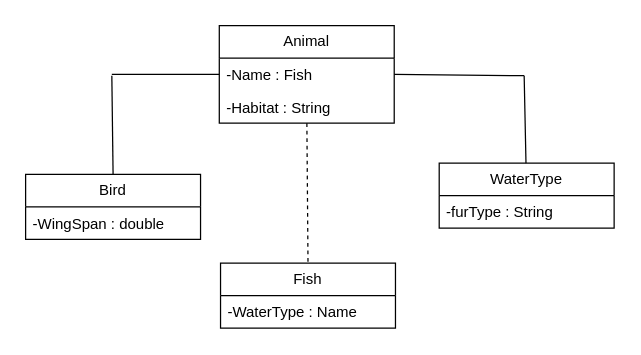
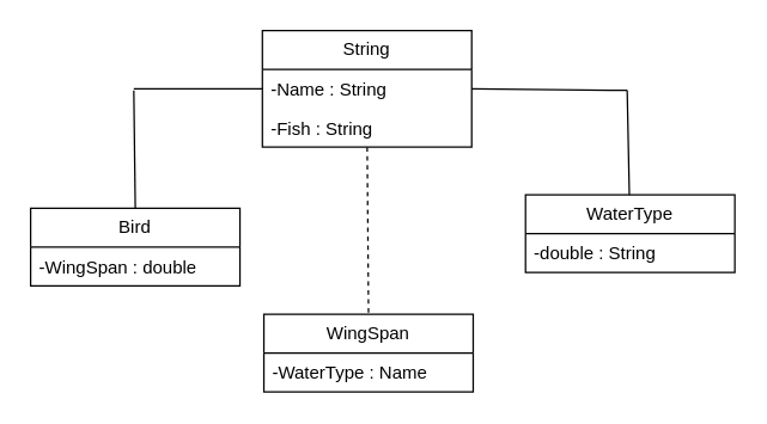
  <mxCell id="0" />
  <mxCell id="1" parent="0" />
- <mxCell id="2" value="Animal" style="swimlane;fontStyle=0;childLayout=stackLayout;horizontal=1;startSize=26;fillColor=none;horizontalStack=0;resizeParent=1;resizeParentMax=0;resizeLast=0;collapsible=1;marginBottom=0;whiteSpace=wrap;html=1;" vertex="1" parent="1"><mxGeometry x="175" y="20" width="140" height="78" as="geometry" /></mxCell>
- <mxCell id="3" value="-Name : Fish" style="text;strokeColor=none;fillColor=none;align=left;verticalAlign=top;spacingLeft=4;spacingRight=4;overflow=hidden;rotatable=0;points=[[0,0.5],[1,0.5]];portConstraint=eastwest;whiteSpace=wrap;html=1;" vertex="1" parent="2"><mxGeometry y="26" width="140" height="26" as="geometry" /></mxCell>
- <mxCell id="4" value="-Habitat : String" style="text;strokeColor=none;fillColor=none;align=left;verticalAlign=top;spacingLeft=4;spacingRight=4;overflow=hidden;rotatable=0;points=[[0,0.5],[1,0.5]];portConstraint=eastwest;whiteSpace=wrap;html=1;" vertex="1" parent="2"><mxGeometry y="52" width="140" height="26" as="geometry" /></mxCell>
+ <mxCell id="2" value="String" style="swimlane;fontStyle=0;childLayout=stackLayout;horizontal=1;startSize=26;fillColor=none;horizontalStack=0;resizeParent=1;resizeParentMax=0;resizeLast=0;collapsible=1;marginBottom=0;whiteSpace=wrap;html=1;" vertex="1" parent="1"><mxGeometry x="175" y="20" width="140" height="78" as="geometry" /></mxCell>
+ <mxCell id="3" value="-Name : String" style="text;strokeColor=none;fillColor=none;align=left;verticalAlign=top;spacingLeft=4;spacingRight=4;overflow=hidden;rotatable=0;points=[[0,0.5],[1,0.5]];portConstraint=eastwest;whiteSpace=wrap;html=1;" vertex="1" parent="2"><mxGeometry y="26" width="140" height="26" as="geometry" /></mxCell>
+ <mxCell id="4" value="-Fish : String" style="text;strokeColor=none;fillColor=none;align=left;verticalAlign=top;spacingLeft=4;spacingRight=4;overflow=hidden;rotatable=0;points=[[0,0.5],[1,0.5]];portConstraint=eastwest;whiteSpace=wrap;html=1;" vertex="1" parent="2"><mxGeometry y="52" width="140" height="26" as="geometry" /></mxCell>
  <mxCell id="5" value="Bird" style="swimlane;fontStyle=0;childLayout=stackLayout;horizontal=1;startSize=26;fillColor=none;horizontalStack=0;resizeParent=1;resizeParentMax=0;resizeLast=0;collapsible=1;marginBottom=0;whiteSpace=wrap;html=1;" vertex="1" parent="1"><mxGeometry x="20" y="139" width="140" height="52" as="geometry" /></mxCell>
  <mxCell id="6" value="-WingSpan : double" style="text;strokeColor=none;fillColor=none;align=left;verticalAlign=top;spacingLeft=4;spacingRight=4;overflow=hidden;rotatable=0;points=[[0,0.5],[1,0.5]];portConstraint=eastwest;whiteSpace=wrap;html=1;" vertex="1" parent="5"><mxGeometry y="26" width="140" height="26" as="geometry" /></mxCell>
- <mxCell id="7" value="Fish" style="swimlane;fontStyle=0;childLayout=stackLayout;horizontal=1;startSize=26;fillColor=none;horizontalStack=0;resizeParent=1;resizeParentMax=0;resizeLast=0;collapsible=1;marginBottom=0;whiteSpace=wrap;html=1;" vertex="1" parent="1"><mxGeometry x="176" y="210" width="140" height="52" as="geometry" /></mxCell>
+ <mxCell id="7" value="WingSpan" style="swimlane;fontStyle=0;childLayout=stackLayout;horizontal=1;startSize=26;fillColor=none;horizontalStack=0;resizeParent=1;resizeParentMax=0;resizeLast=0;collapsible=1;marginBottom=0;whiteSpace=wrap;html=1;" vertex="1" parent="1"><mxGeometry x="176" y="210" width="140" height="52" as="geometry" /></mxCell>
  <mxCell id="8" value="-WaterType : Name" style="text;strokeColor=none;fillColor=none;align=left;verticalAlign=top;spacingLeft=4;spacingRight=4;overflow=hidden;rotatable=0;points=[[0,0.5],[1,0.5]];portConstraint=eastwest;whiteSpace=wrap;html=1;" vertex="1" parent="7"><mxGeometry y="26" width="140" height="26" as="geometry" /></mxCell>
  <mxCell id="9" value="WaterType" style="swimlane;fontStyle=0;childLayout=stackLayout;horizontal=1;startSize=26;fillColor=none;horizontalStack=0;resizeParent=1;resizeParentMax=0;resizeLast=0;collapsible=1;marginBottom=0;whiteSpace=wrap;html=1;" vertex="1" parent="1"><mxGeometry x="351" y="130" width="140" height="52" as="geometry" /></mxCell>
- <mxCell id="10" value="-furType : String" style="text;strokeColor=none;fillColor=none;align=left;verticalAlign=top;spacingLeft=4;spacingRight=4;overflow=hidden;rotatable=0;points=[[0,0.5],[1,0.5]];portConstraint=eastwest;whiteSpace=wrap;html=1;" vertex="1" parent="9"><mxGeometry y="26" width="140" height="26" as="geometry" /></mxCell>
+ <mxCell id="10" value="-double : String" style="text;strokeColor=none;fillColor=none;align=left;verticalAlign=top;spacingLeft=4;spacingRight=4;overflow=hidden;rotatable=0;points=[[0,0.5],[1,0.5]];portConstraint=eastwest;whiteSpace=wrap;html=1;" vertex="1" parent="9"><mxGeometry y="26" width="140" height="26" as="geometry" /></mxCell>
  <mxCell id="11" value="" style="endArrow=none;html=1;rounded=0;exitX=0;exitY=0.5;exitDx=0;exitDy=0;" edge="1" parent="1" source="3"><mxGeometry relative="1" as="geometry"><mxPoint x="219" y="100" as="sourcePoint" /><mxPoint x="89" y="59" as="targetPoint" /></mxGeometry></mxCell>
  <mxCell id="12" value="" style="endArrow=none;html=1;rounded=0;exitX=1;exitY=0.5;exitDx=0;exitDy=0;" edge="1" parent="1" source="3"><mxGeometry relative="1" as="geometry"><mxPoint x="259" y="190" as="sourcePoint" /><mxPoint x="419" y="60" as="targetPoint" /></mxGeometry></mxCell>
  <mxCell id="13" value="" style="endArrow=none;html=1;rounded=0;" edge="1" parent="1" target="9"><mxGeometry relative="1" as="geometry"><mxPoint x="419" y="60" as="sourcePoint" /><mxPoint x="419" y="190" as="targetPoint" /></mxGeometry></mxCell>
  <mxCell id="14" value="" style="endArrow=none;html=1;rounded=0;entryX=0.5;entryY=0;entryDx=0;entryDy=0;" edge="1" parent="1" target="5"><mxGeometry relative="1" as="geometry"><mxPoint x="89" y="60" as="sourcePoint" /><mxPoint x="419" y="190" as="targetPoint" /></mxGeometry></mxCell>
  <mxCell id="15" value="" style="endArrow=none;html=1;rounded=0;entryX=0.5;entryY=0;entryDx=0;entryDy=0;dashed=1;" edge="1" parent="1" source="4" target="7"><mxGeometry relative="1" as="geometry"><mxPoint x="259" y="190" as="sourcePoint" /><mxPoint x="419" y="190" as="targetPoint" /></mxGeometry></mxCell>
